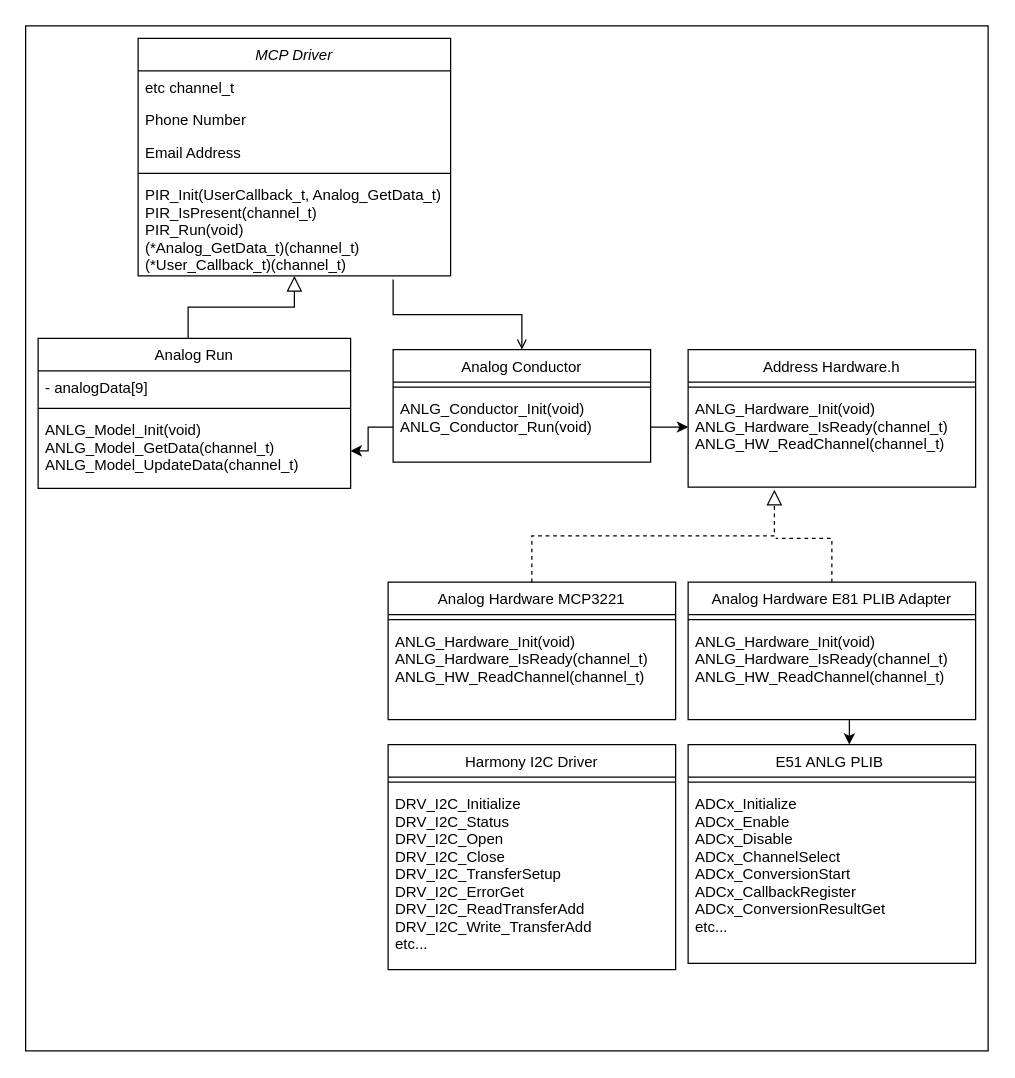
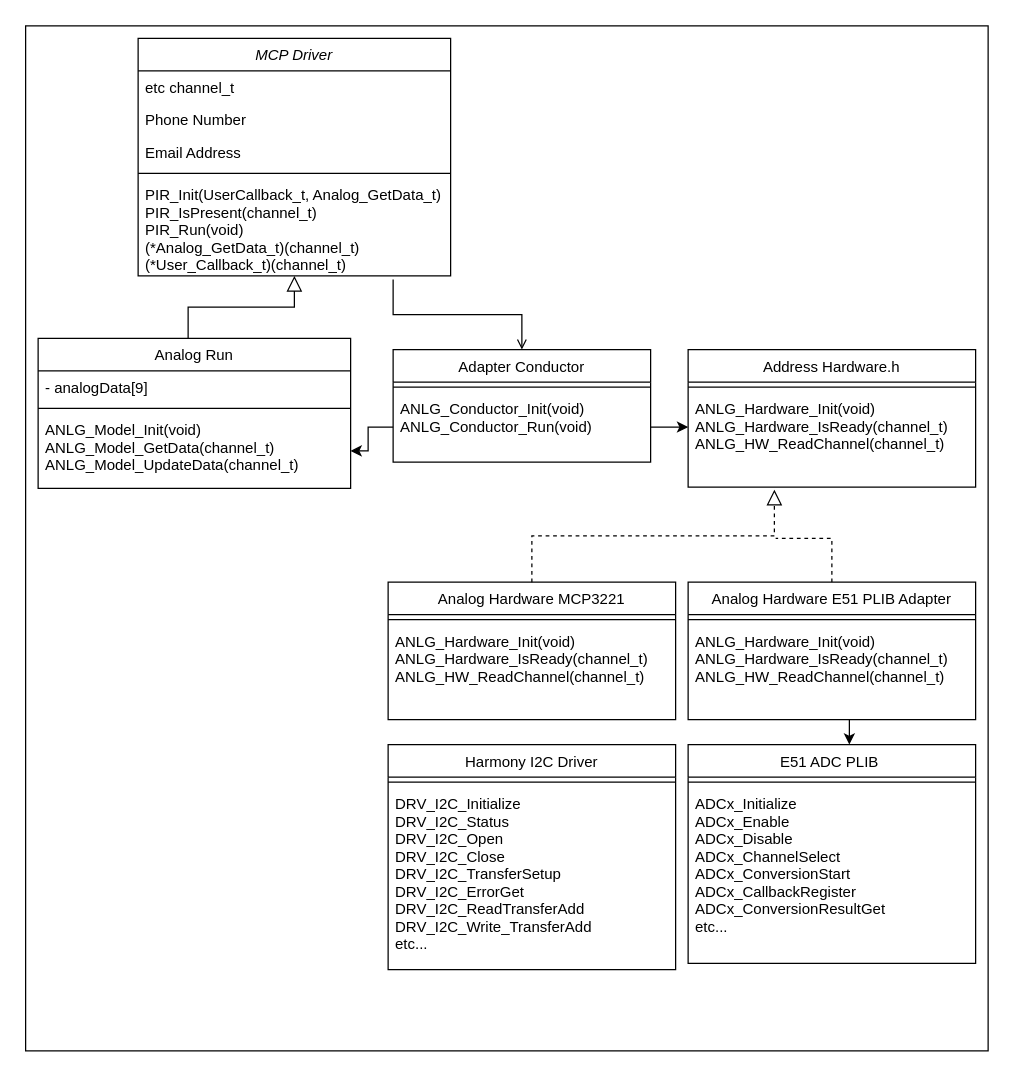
  <mxCell id="0" />
  <mxCell id="1" parent="0" />
  <mxCell id="2" value="" style="rounded=0;whiteSpace=wrap;html=1;" vertex="1" parent="1"><mxGeometry x="20" y="20" width="770" height="820" as="geometry" /></mxCell>
  <mxCell id="3" value="MCP Driver" style="swimlane;fontStyle=2;align=center;verticalAlign=top;childLayout=stackLayout;horizontal=1;startSize=26;horizontalStack=0;resizeParent=1;resizeLast=0;collapsible=1;marginBottom=0;rounded=0;shadow=0;strokeWidth=1;" parent="1" vertex="1"><mxGeometry x="110" y="30" width="250" height="190" as="geometry"><mxRectangle x="230" y="140" width="160" height="26" as="alternateBounds" /></mxGeometry></mxCell>
  <mxCell id="4" value="etc channel_t" style="text;align=left;verticalAlign=top;spacingLeft=4;spacingRight=4;overflow=hidden;rotatable=0;points=[[0,0.5],[1,0.5]];portConstraint=eastwest;" parent="3" vertex="1"><mxGeometry y="26" width="250" height="26" as="geometry" /></mxCell>
  <mxCell id="5" value="Phone Number" style="text;align=left;verticalAlign=top;spacingLeft=4;spacingRight=4;overflow=hidden;rotatable=0;points=[[0,0.5],[1,0.5]];portConstraint=eastwest;rounded=0;shadow=0;html=0;" parent="3" vertex="1"><mxGeometry y="52" width="250" height="26" as="geometry" /></mxCell>
  <mxCell id="6" value="Email Address" style="text;align=left;verticalAlign=top;spacingLeft=4;spacingRight=4;overflow=hidden;rotatable=0;points=[[0,0.5],[1,0.5]];portConstraint=eastwest;rounded=0;shadow=0;html=0;" parent="3" vertex="1"><mxGeometry y="78" width="250" height="26" as="geometry" /></mxCell>
  <mxCell id="7" value="" style="line;html=1;strokeWidth=1;align=left;verticalAlign=middle;spacingTop=-1;spacingLeft=3;spacingRight=3;rotatable=0;labelPosition=right;points=[];portConstraint=eastwest;" parent="3" vertex="1"><mxGeometry y="104" width="250" height="8" as="geometry" /></mxCell>
  <mxCell id="8" value="PIR_Init(UserCallback_t, Analog_GetData_t)&#10;PIR_IsPresent(channel_t)&#10;PIR_Run(void)&#10;(*Analog_GetData_t)(channel_t)&#10;(*User_Callback_t)(channel_t)" style="text;align=left;verticalAlign=top;spacingLeft=4;spacingRight=4;overflow=hidden;rotatable=0;points=[[0,0.5],[1,0.5]];portConstraint=eastwest;" parent="3" vertex="1"><mxGeometry y="112" width="250" height="78" as="geometry" /></mxCell>
  <mxCell id="9" value="" style="endArrow=block;endSize=10;endFill=0;shadow=0;strokeWidth=1;rounded=0;edgeStyle=elbowEdgeStyle;elbow=vertical;" parent="1" target="3" edge="1"><mxGeometry width="160" relative="1" as="geometry"><mxPoint x="150" y="270" as="sourcePoint" /><mxPoint x="180" y="113" as="targetPoint" /></mxGeometry></mxCell>
- <mxCell id="10" value="Analog Conductor" style="swimlane;fontStyle=0;align=center;verticalAlign=top;childLayout=stackLayout;horizontal=1;startSize=26;horizontalStack=0;resizeParent=1;resizeLast=0;collapsible=1;marginBottom=0;rounded=0;shadow=0;strokeWidth=1;" parent="1" vertex="1"><mxGeometry x="314" y="279" width="206" height="90" as="geometry"><mxRectangle x="550" y="140" width="160" height="26" as="alternateBounds" /></mxGeometry></mxCell>
+ <mxCell id="10" value="Adapter Conductor" style="swimlane;fontStyle=0;align=center;verticalAlign=top;childLayout=stackLayout;horizontal=1;startSize=26;horizontalStack=0;resizeParent=1;resizeLast=0;collapsible=1;marginBottom=0;rounded=0;shadow=0;strokeWidth=1;" parent="1" vertex="1"><mxGeometry x="314" y="279" width="206" height="90" as="geometry"><mxRectangle x="550" y="140" width="160" height="26" as="alternateBounds" /></mxGeometry></mxCell>
  <mxCell id="11" value="" style="line;html=1;strokeWidth=1;align=left;verticalAlign=middle;spacingTop=-1;spacingLeft=3;spacingRight=3;rotatable=0;labelPosition=right;points=[];portConstraint=eastwest;" parent="10" vertex="1"><mxGeometry y="26" width="206" height="8" as="geometry" /></mxCell>
  <mxCell id="12" value="ANLG_Conductor_Init(void)&#10;ANLG_Conductor_Run(void)" style="text;align=left;verticalAlign=top;spacingLeft=4;spacingRight=4;overflow=hidden;rotatable=0;points=[[0,0.5],[1,0.5]];portConstraint=eastwest;" parent="10" vertex="1"><mxGeometry y="34" width="206" height="56" as="geometry" /></mxCell>
  <mxCell id="13" value="" style="endArrow=open;shadow=0;strokeWidth=1;rounded=0;endFill=1;edgeStyle=elbowEdgeStyle;elbow=vertical;exitX=0.816;exitY=1.038;exitDx=0;exitDy=0;exitPerimeter=0;" parent="1" source="8" target="10" edge="1"><mxGeometry x="0.5" y="41" relative="1" as="geometry"><mxPoint x="360" y="102" as="sourcePoint" /><mxPoint x="520" y="102" as="targetPoint" /><mxPoint x="-40" y="32" as="offset" /></mxGeometry></mxCell>
  <mxCell id="14" value="Address Hardware.h" style="swimlane;fontStyle=0;align=center;verticalAlign=top;childLayout=stackLayout;horizontal=1;startSize=26;horizontalStack=0;resizeParent=1;resizeLast=0;collapsible=1;marginBottom=0;rounded=0;shadow=0;strokeWidth=1;" vertex="1" parent="1"><mxGeometry x="550" y="279" width="230" height="110" as="geometry"><mxRectangle x="550" y="140" width="160" height="26" as="alternateBounds" /></mxGeometry></mxCell>
  <mxCell id="15" value="" style="line;html=1;strokeWidth=1;align=left;verticalAlign=middle;spacingTop=-1;spacingLeft=3;spacingRight=3;rotatable=0;labelPosition=right;points=[];portConstraint=eastwest;" vertex="1" parent="14"><mxGeometry y="26" width="230" height="8" as="geometry" /></mxCell>
  <mxCell id="16" value="ANLG_Hardware_Init(void)&#10;ANLG_Hardware_IsReady(channel_t)&#10;ANLG_HW_ReadChannel(channel_t)" style="text;align=left;verticalAlign=top;spacingLeft=4;spacingRight=4;overflow=hidden;rotatable=0;points=[[0,0.5],[1,0.5]];portConstraint=eastwest;" vertex="1" parent="14"><mxGeometry y="34" width="230" height="76" as="geometry" /></mxCell>
  <mxCell id="17" style="edgeStyle=orthogonalEdgeStyle;rounded=0;orthogonalLoop=1;jettySize=auto;html=1;exitX=1;exitY=0.5;exitDx=0;exitDy=0;entryX=0;entryY=0.368;entryDx=0;entryDy=0;entryPerimeter=0;" edge="1" parent="1" source="12" target="16"><mxGeometry relative="1" as="geometry" /></mxCell>
  <mxCell id="18" value="Analog Run" style="swimlane;fontStyle=0;align=center;verticalAlign=top;childLayout=stackLayout;horizontal=1;startSize=26;horizontalStack=0;resizeParent=1;resizeLast=0;collapsible=1;marginBottom=0;rounded=0;shadow=0;strokeWidth=1;" vertex="1" parent="1"><mxGeometry x="30" y="270" width="250" height="120" as="geometry"><mxRectangle x="230" y="140" width="160" height="26" as="alternateBounds" /></mxGeometry></mxCell>
  <mxCell id="19" value="- analogData[9]" style="text;align=left;verticalAlign=top;spacingLeft=4;spacingRight=4;overflow=hidden;rotatable=0;points=[[0,0.5],[1,0.5]];portConstraint=eastwest;" vertex="1" parent="18"><mxGeometry y="26" width="250" height="26" as="geometry" /></mxCell>
  <mxCell id="20" value="" style="line;html=1;strokeWidth=1;align=left;verticalAlign=middle;spacingTop=-1;spacingLeft=3;spacingRight=3;rotatable=0;labelPosition=right;points=[];portConstraint=eastwest;" vertex="1" parent="18"><mxGeometry y="52" width="250" height="8" as="geometry" /></mxCell>
  <mxCell id="21" value="ANLG_Model_Init(void)&#10;ANLG_Model_GetData(channel_t)&#10;ANLG_Model_UpdateData(channel_t)" style="text;align=left;verticalAlign=top;spacingLeft=4;spacingRight=4;overflow=hidden;rotatable=0;points=[[0,0.5],[1,0.5]];portConstraint=eastwest;" vertex="1" parent="18"><mxGeometry y="60" width="250" height="60" as="geometry" /></mxCell>
  <mxCell id="22" value="" style="edgeStyle=orthogonalEdgeStyle;rounded=0;orthogonalLoop=1;jettySize=auto;html=1;" edge="1" parent="1" source="12" target="21"><mxGeometry relative="1" as="geometry" /></mxCell>
  <mxCell id="23" value="Analog Hardware MCP3221" style="swimlane;fontStyle=0;align=center;verticalAlign=top;childLayout=stackLayout;horizontal=1;startSize=26;horizontalStack=0;resizeParent=1;resizeLast=0;collapsible=1;marginBottom=0;rounded=0;shadow=0;strokeWidth=1;" vertex="1" parent="1"><mxGeometry x="310" y="465" width="230" height="110" as="geometry"><mxRectangle x="550" y="140" width="160" height="26" as="alternateBounds" /></mxGeometry></mxCell>
  <mxCell id="24" value="" style="line;html=1;strokeWidth=1;align=left;verticalAlign=middle;spacingTop=-1;spacingLeft=3;spacingRight=3;rotatable=0;labelPosition=right;points=[];portConstraint=eastwest;" vertex="1" parent="23"><mxGeometry y="26" width="230" height="8" as="geometry" /></mxCell>
  <mxCell id="25" value="ANLG_Hardware_Init(void)&#10;ANLG_Hardware_IsReady(channel_t)&#10;ANLG_HW_ReadChannel(channel_t)" style="text;align=left;verticalAlign=top;spacingLeft=4;spacingRight=4;overflow=hidden;rotatable=0;points=[[0,0.5],[1,0.5]];portConstraint=eastwest;" vertex="1" parent="23"><mxGeometry y="34" width="230" height="76" as="geometry" /></mxCell>
  <mxCell id="26" style="edgeStyle=orthogonalEdgeStyle;rounded=0;orthogonalLoop=1;jettySize=auto;html=1;exitX=0.5;exitY=0;exitDx=0;exitDy=0;dashed=1;endArrow=none;endFill=0;" edge="1" parent="1" source="27"><mxGeometry relative="1" as="geometry"><mxPoint x="620" y="430" as="targetPoint" /><Array as="points"><mxPoint x="665" y="430" /></Array></mxGeometry></mxCell>
- <mxCell id="27" value="Analog Hardware E81 PLIB Adapter" style="swimlane;fontStyle=0;align=center;verticalAlign=top;childLayout=stackLayout;horizontal=1;startSize=26;horizontalStack=0;resizeParent=1;resizeLast=0;collapsible=1;marginBottom=0;rounded=0;shadow=0;strokeWidth=1;" vertex="1" parent="1"><mxGeometry x="550" y="465" width="230" height="110" as="geometry"><mxRectangle x="550" y="140" width="160" height="26" as="alternateBounds" /></mxGeometry></mxCell>
+ <mxCell id="27" value="Analog Hardware E51 PLIB Adapter" style="swimlane;fontStyle=0;align=center;verticalAlign=top;childLayout=stackLayout;horizontal=1;startSize=26;horizontalStack=0;resizeParent=1;resizeLast=0;collapsible=1;marginBottom=0;rounded=0;shadow=0;strokeWidth=1;" vertex="1" parent="1"><mxGeometry x="550" y="465" width="230" height="110" as="geometry"><mxRectangle x="550" y="140" width="160" height="26" as="alternateBounds" /></mxGeometry></mxCell>
  <mxCell id="28" value="" style="line;html=1;strokeWidth=1;align=left;verticalAlign=middle;spacingTop=-1;spacingLeft=3;spacingRight=3;rotatable=0;labelPosition=right;points=[];portConstraint=eastwest;" vertex="1" parent="27"><mxGeometry y="26" width="230" height="8" as="geometry" /></mxCell>
  <mxCell id="29" value="ANLG_Hardware_Init(void)&#10;ANLG_Hardware_IsReady(channel_t)&#10;ANLG_HW_ReadChannel(channel_t)" style="text;align=left;verticalAlign=top;spacingLeft=4;spacingRight=4;overflow=hidden;rotatable=0;points=[[0,0.5],[1,0.5]];portConstraint=eastwest;" vertex="1" parent="27"><mxGeometry y="34" width="230" height="76" as="geometry" /></mxCell>
- <mxCell id="30" value="E51 ANLG PLIB " style="swimlane;fontStyle=0;align=center;verticalAlign=top;childLayout=stackLayout;horizontal=1;startSize=26;horizontalStack=0;resizeParent=1;resizeLast=0;collapsible=1;marginBottom=0;rounded=0;shadow=0;strokeWidth=1;" vertex="1" parent="1"><mxGeometry x="550" y="595" width="230" height="175" as="geometry"><mxRectangle x="550" y="140" width="160" height="26" as="alternateBounds" /></mxGeometry></mxCell>
+ <mxCell id="30" value="E51 ADC PLIB " style="swimlane;fontStyle=0;align=center;verticalAlign=top;childLayout=stackLayout;horizontal=1;startSize=26;horizontalStack=0;resizeParent=1;resizeLast=0;collapsible=1;marginBottom=0;rounded=0;shadow=0;strokeWidth=1;" vertex="1" parent="1"><mxGeometry x="550" y="595" width="230" height="175" as="geometry"><mxRectangle x="550" y="140" width="160" height="26" as="alternateBounds" /></mxGeometry></mxCell>
  <mxCell id="31" value="" style="line;html=1;strokeWidth=1;align=left;verticalAlign=middle;spacingTop=-1;spacingLeft=3;spacingRight=3;rotatable=0;labelPosition=right;points=[];portConstraint=eastwest;" vertex="1" parent="30"><mxGeometry y="26" width="230" height="8" as="geometry" /></mxCell>
  <mxCell id="32" value="ADCx_Initialize&#10;ADCx_Enable&#10;ADCx_Disable&#10;ADCx_ChannelSelect&#10;ADCx_ConversionStart&#10;ADCx_CallbackRegister&#10;ADCx_ConversionResultGet&#10;etc..." style="text;align=left;verticalAlign=top;spacingLeft=4;spacingRight=4;overflow=hidden;rotatable=0;points=[[0,0.5],[1,0.5]];portConstraint=eastwest;" vertex="1" parent="30"><mxGeometry y="34" width="230" height="126" as="geometry" /></mxCell>
  <mxCell id="33" value="" style="endArrow=block;endSize=10;endFill=0;shadow=0;strokeWidth=1;rounded=0;edgeStyle=elbowEdgeStyle;elbow=vertical;exitX=0.5;exitY=0;exitDx=0;exitDy=0;dashed=1;entryX=0.3;entryY=1.027;entryDx=0;entryDy=0;entryPerimeter=0;" edge="1" parent="1" source="23" target="16"><mxGeometry width="160" relative="1" as="geometry"><mxPoint x="420" y="450" as="sourcePoint" /><mxPoint x="660" y="390" as="targetPoint" /></mxGeometry></mxCell>
  <mxCell id="34" value="Harmony I2C Driver" style="swimlane;fontStyle=0;align=center;verticalAlign=top;childLayout=stackLayout;horizontal=1;startSize=26;horizontalStack=0;resizeParent=1;resizeLast=0;collapsible=1;marginBottom=0;rounded=0;shadow=0;strokeWidth=1;" vertex="1" parent="1"><mxGeometry x="310" y="595" width="230" height="180" as="geometry"><mxRectangle x="550" y="140" width="160" height="26" as="alternateBounds" /></mxGeometry></mxCell>
  <mxCell id="35" value="" style="line;html=1;strokeWidth=1;align=left;verticalAlign=middle;spacingTop=-1;spacingLeft=3;spacingRight=3;rotatable=0;labelPosition=right;points=[];portConstraint=eastwest;" vertex="1" parent="34"><mxGeometry y="26" width="230" height="8" as="geometry" /></mxCell>
  <mxCell id="36" value="DRV_I2C_Initialize&#10;DRV_I2C_Status&#10;DRV_I2C_Open&#10;DRV_I2C_Close&#10;DRV_I2C_TransferSetup&#10;DRV_I2C_ErrorGet&#10;DRV_I2C_ReadTransferAdd&#10;DRV_I2C_Write_TransferAdd&#10;etc..." style="text;align=left;verticalAlign=top;spacingLeft=4;spacingRight=4;overflow=hidden;rotatable=0;points=[[0,0.5],[1,0.5]];portConstraint=eastwest;" vertex="1" parent="34"><mxGeometry y="34" width="230" height="146" as="geometry" /></mxCell>
  <mxCell id="37" style="edgeStyle=orthogonalEdgeStyle;rounded=0;orthogonalLoop=1;jettySize=auto;html=1;exitX=0.5;exitY=1;exitDx=0;exitDy=0;" edge="1" parent="1"><mxGeometry relative="1" as="geometry"><mxPoint x="679" y="575" as="sourcePoint" /><mxPoint x="678.989" y="595" as="targetPoint" /><Array as="points" /></mxGeometry></mxCell>
